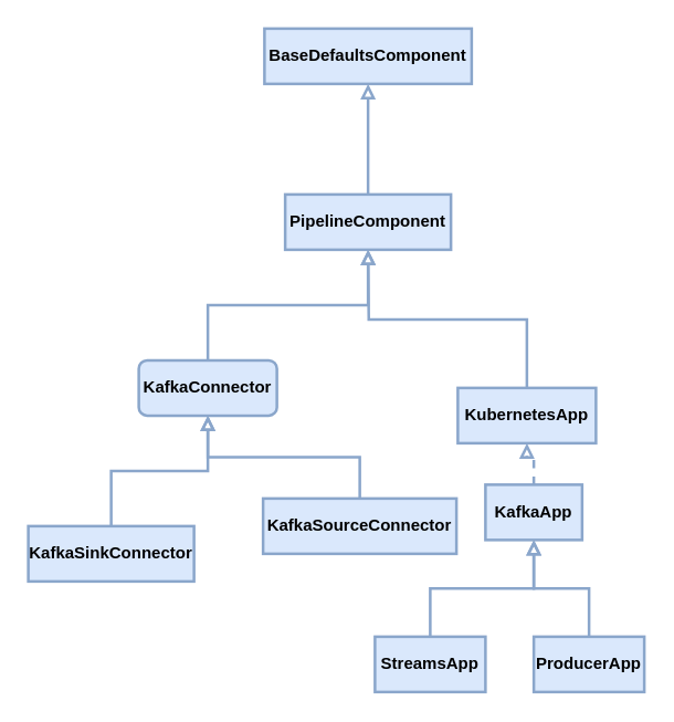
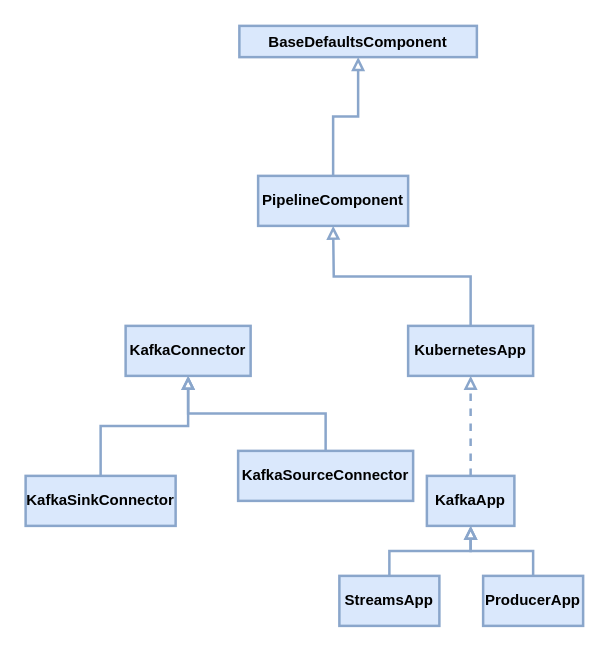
  <mxCell id="0" />
  <mxCell id="1" parent="0" />
  <mxCell id="2" style="edgeStyle=orthogonalEdgeStyle;shape=connector;rounded=0;orthogonalLoop=1;jettySize=auto;html=1;exitX=0.5;exitY=0;exitDx=0;exitDy=0;labelBackgroundColor=default;fontFamily=Helvetica;fontSize=11;fontColor=default;endArrow=block;endFill=0;fillColor=#b1ddf0;strokeColor=#8aa6cb;strokeWidth=2;fontStyle=1" parent="1" source="3" target="6" edge="1"><mxGeometry relative="1" as="geometry" /></mxCell>
  <mxCell id="3" value="PipelineComponent" style="rounded=0;whiteSpace=wrap;html=1;strokeColor=#8aa6cb;strokeWidth=2;fontStyle=1;fillColor=#DAE8FC;" parent="1" vertex="1"><mxGeometry x="206" y="140" width="120" height="40" as="geometry" /></mxCell>
  <mxCell id="4" style="edgeStyle=orthogonalEdgeStyle;rounded=0;orthogonalLoop=1;jettySize=auto;html=1;exitX=0.5;exitY=0;exitDx=0;exitDy=0;endArrow=block;endFill=0;strokeColor=#8aa6cb;strokeWidth=2;fontStyle=1" parent="1" source="5" edge="1"><mxGeometry relative="1" as="geometry"><mxPoint x="266" y="180" as="targetPoint" /></mxGeometry></mxCell>
- <mxCell id="5" value="&lt;div&gt;KubernetesApp&lt;/div&gt;" style="rounded=0;whiteSpace=wrap;html=1;strokeColor=#8aa6cb;strokeWidth=2;fontStyle=1;fillColor=#DAE8FC;" parent="1" vertex="1"><mxGeometry x="331" y="280" width="100" height="40" as="geometry" /></mxCell>
- <mxCell id="6" value="BaseDefaultsComponent" style="rounded=0;whiteSpace=wrap;html=1;fillColor=#DAE8FC;strokeColor=#8aa6cb;strokeWidth=2;fontStyle=1" parent="1" vertex="1"><mxGeometry x="191" width="150" height="40" as="geometry" y="20" /></mxCell>
+ <mxCell id="5" value="&lt;div&gt;KubernetesApp&lt;/div&gt;" style="rounded=0;whiteSpace=wrap;html=1;strokeColor=#8aa6cb;strokeWidth=2;fontStyle=1;fillColor=#DAE8FC;" parent="1" vertex="1"><mxGeometry x="326" y="260" width="100" height="40" as="geometry" /></mxCell>
+ <mxCell id="6" value="BaseDefaultsComponent" style="rounded=0;whiteSpace=wrap;html=1;fillColor=#DAE8FC;strokeColor=#8aa6cb;strokeWidth=2;fontStyle=1" parent="1" vertex="1"><mxGeometry x="191" y="20" width="190" height="25" as="geometry" /></mxCell>
  <mxCell id="7" style="edgeStyle=orthogonalEdgeStyle;rounded=0;orthogonalLoop=1;jettySize=auto;html=1;exitX=0.5;exitY=0;exitDx=0;exitDy=0;endArrow=block;endFill=0;strokeColor=#8aa6cb;strokeWidth=2;fontStyle=1;dashed=1;" parent="1" source="8" target="5" edge="1"><mxGeometry relative="1" as="geometry" /></mxCell>
- <mxCell id="8" value="KafkaApp" style="rounded=0;whiteSpace=wrap;html=1;strokeColor=#8aa6cb;strokeWidth=2;fontStyle=1;fillColor=#DAE8FC;" parent="1" vertex="1"><mxGeometry x="351" y="350" width="70" height="40" as="geometry" /></mxCell>
+ <mxCell id="8" value="KafkaApp" style="rounded=0;whiteSpace=wrap;html=1;strokeColor=#8aa6cb;strokeWidth=2;fontStyle=1;fillColor=#DAE8FC;" parent="1" vertex="1"><mxGeometry x="341" y="380" width="70" height="40" as="geometry" /></mxCell>
  <mxCell id="9" style="edgeStyle=orthogonalEdgeStyle;shape=connector;rounded=0;orthogonalLoop=1;jettySize=auto;html=1;exitX=0.5;exitY=0;exitDx=0;exitDy=0;labelBackgroundColor=default;fontFamily=Helvetica;fontSize=11;fontColor=default;endArrow=block;endFill=0;strokeColor=#8aa6cb;strokeWidth=2;fontStyle=1" parent="1" source="10" target="8" edge="1"><mxGeometry relative="1" as="geometry" /></mxCell>
  <mxCell id="10" value="StreamsApp" style="rounded=0;whiteSpace=wrap;html=1;strokeColor=#8aa6cb;strokeWidth=2;fontStyle=1;fillColor=#DAE8FC;" parent="1" vertex="1"><mxGeometry x="271" y="460" width="80" height="40" as="geometry" /></mxCell>
- <mxCell id="11" style="edgeStyle=orthogonalEdgeStyle;rounded=0;orthogonalLoop=1;jettySize=auto;html=1;exitX=0.5;exitY=0;exitDx=0;exitDy=0;entryX=0.5;entryY=1;entryDx=0;entryDy=0;endArrow=block;endFill=0;strokeColor=#8aa6cb;strokeWidth=2;fontStyle=1" parent="1" source="12" target="3" edge="1"><mxGeometry relative="1" as="geometry" /></mxCell>
- <mxCell id="12" value="KafkaConnector" style="whiteSpace=wrap;html=1;strokeColor=#8aa6cb;strokeWidth=2;fontStyle=1;fillColor=#DAE8FC;rounded=1;" parent="1" vertex="1"><mxGeometry x="100" y="260" width="100" height="40" as="geometry" /></mxCell>
+ <mxCell id="12" value="KafkaConnector" style="rounded=0;whiteSpace=wrap;html=1;strokeColor=#8aa6cb;strokeWidth=2;fontStyle=1;fillColor=#DAE8FC;" parent="1" vertex="1"><mxGeometry x="100" y="260" width="100" height="40" as="geometry" /></mxCell>
  <mxCell id="13" style="edgeStyle=orthogonalEdgeStyle;shape=connector;rounded=0;orthogonalLoop=1;jettySize=auto;html=1;exitX=0.5;exitY=0;exitDx=0;exitDy=0;labelBackgroundColor=default;fontFamily=Helvetica;fontSize=11;fontColor=default;endArrow=block;endFill=0;strokeColor=#8aa6cb;strokeWidth=2;fontStyle=1" parent="1" source="14" target="12" edge="1"><mxGeometry relative="1" as="geometry" /></mxCell>
  <mxCell id="14" value="KafkaSinkConnector" style="rounded=0;whiteSpace=wrap;html=1;strokeColor=#8aa6cb;strokeWidth=2;fontStyle=1;fillColor=#DAE8FC;" parent="1" vertex="1"><mxGeometry x="20" y="380" width="120" height="40" as="geometry" /></mxCell>
  <mxCell id="15" style="edgeStyle=orthogonalEdgeStyle;shape=connector;rounded=0;orthogonalLoop=1;jettySize=auto;html=1;exitX=0.5;exitY=0;exitDx=0;exitDy=0;labelBackgroundColor=default;fontFamily=Helvetica;fontSize=11;fontColor=default;endArrow=block;endFill=0;strokeColor=#8aa6cb;strokeWidth=2;fontStyle=1" parent="1" source="16" target="12" edge="1"><mxGeometry relative="1" as="geometry" /></mxCell>
  <mxCell id="16" value="&lt;div&gt;KafkaSourceConnector&lt;/div&gt;" style="rounded=0;whiteSpace=wrap;html=1;strokeColor=#8aa6cb;strokeWidth=2;fontStyle=1;fillColor=#DAE8FC;" parent="1" vertex="1"><mxGeometry x="190" y="360" width="140" height="40" as="geometry" /></mxCell>
  <mxCell id="17" style="edgeStyle=orthogonalEdgeStyle;shape=connector;rounded=0;orthogonalLoop=1;jettySize=auto;html=1;exitX=0.5;exitY=0;exitDx=0;exitDy=0;labelBackgroundColor=default;fontFamily=Helvetica;fontSize=11;fontColor=default;endArrow=block;endFill=0;strokeColor=#8aa6cb;strokeWidth=2;fontStyle=1" parent="1" source="18" target="8" edge="1"><mxGeometry relative="1" as="geometry" /></mxCell>
  <mxCell id="18" value="ProducerApp" style="rounded=0;whiteSpace=wrap;html=1;strokeColor=#8aa6cb;strokeWidth=2;fontStyle=1;fillColor=#DAE8FC;" parent="1" vertex="1"><mxGeometry x="386" y="460" width="80" height="40" as="geometry" /></mxCell>
